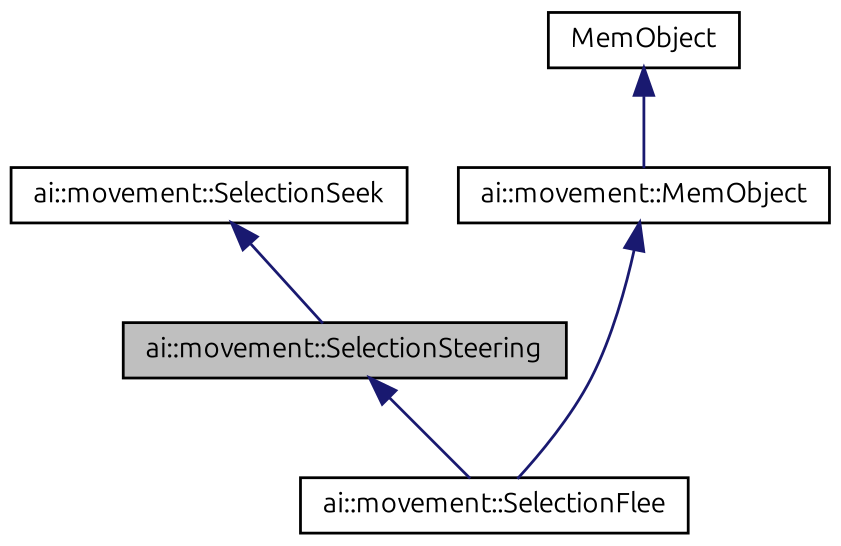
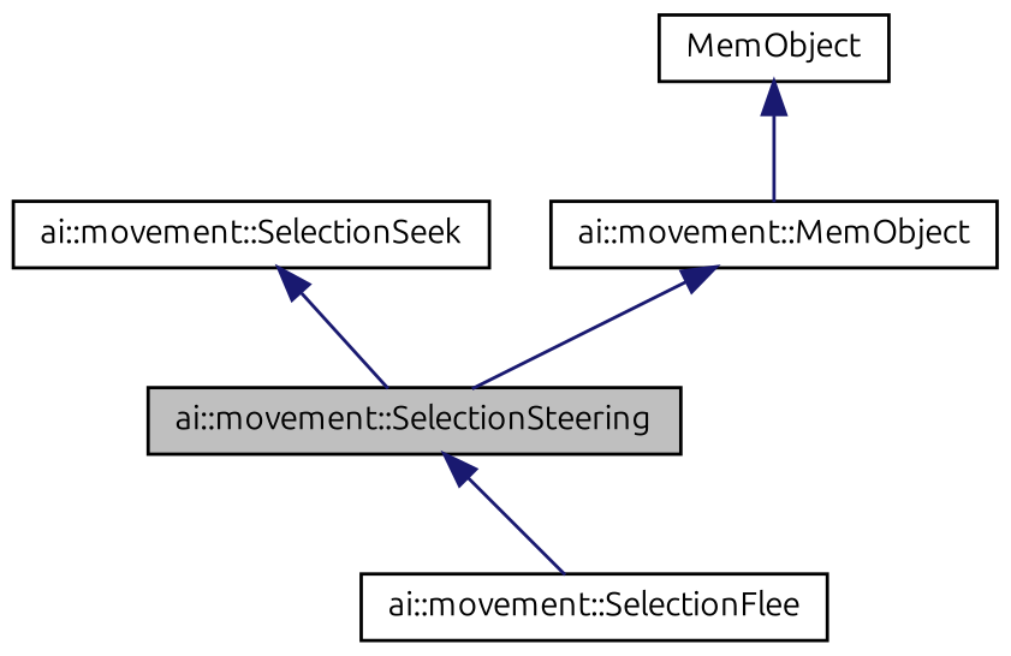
  digraph {
    fontname=Ubuntu
    node [color=black fillcolor=white fontname=Ubuntu fontsize=10 shape=record style=filled]
    edge [color=midnightblue dir=back fontname=Ubuntu fontsize=10 labelfontname=Helvetica labelfontsize=10 style=solid]
    n1 [fillcolor=grey75 fontcolor=black height=0.2 label="ai::movement::SelectionSteering" width=0.4]
    n2 [height=0.2 label="ai::movement::SelectionFlee" width=0.4]
    n3 [height=0.2 label="ai::movement::SelectionSeek" width=0.4]
    n4 [height=0.2 label="ai::movement::MemObject" width=0.4]
    n5 [height=0.2 label=MemObject width=0.4]
    n1 -> n2
    n3 -> n1
-   n4 -> n2
+   n4 -> n1
    n5 -> n4
  }
